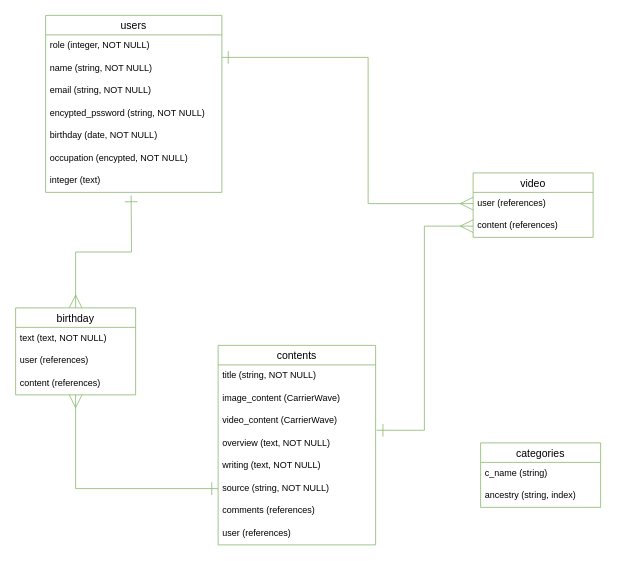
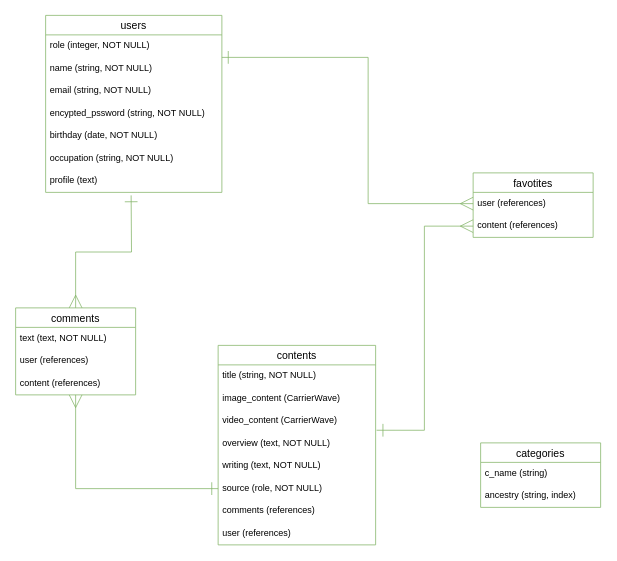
  <mxCell id="0" />
  <mxCell id="1" parent="0" />
  <mxCell id="2" value="users" style="swimlane;fontStyle=0;childLayout=stackLayout;horizontal=1;startSize=26;horizontalStack=0;resizeParent=1;resizeParentMax=0;resizeLast=0;collapsible=1;marginBottom=0;align=center;fontSize=14;strokeColor=#82b366;fillColor=none;" parent="1" vertex="1"><mxGeometry x="60" y="20" width="235" height="236" as="geometry" /></mxCell>
  <mxCell id="3" value="role (integer, NOT NULL)" style="text;strokeColor=none;fillColor=none;spacingLeft=4;spacingRight=4;overflow=hidden;rotatable=0;points=[[0,0.5],[1,0.5]];portConstraint=eastwest;fontSize=12;" parent="2" vertex="1"><mxGeometry y="26" width="235" height="30" as="geometry" /></mxCell>
  <mxCell id="4" value="name (string, NOT NULL)" style="text;strokeColor=none;fillColor=none;spacingLeft=4;spacingRight=4;overflow=hidden;rotatable=0;points=[[0,0.5],[1,0.5]];portConstraint=eastwest;fontSize=12;" parent="2" vertex="1"><mxGeometry y="56" width="235" height="30" as="geometry" /></mxCell>
  <mxCell id="5" style="edgeStyle=orthogonalEdgeStyle;rounded=0;orthogonalLoop=1;jettySize=auto;html=1;startArrow=ERone;startFill=0;startSize=15;endArrow=ERmany;endFill=0;endSize=15;entryX=0;entryY=0.5;entryDx=0;entryDy=0;fillColor=#d5e8d4;strokeColor=#82b366;" parent="2" target="27" edge="1"><mxGeometry relative="1" as="geometry"><mxPoint x="395.16" y="56.35" as="targetPoint" /><mxPoint x="235" y="56" as="sourcePoint" /><Array as="points"><mxPoint x="430" y="56" /><mxPoint x="430" y="251" /></Array></mxGeometry></mxCell>
  <mxCell id="6" value="email (string, NOT NULL)" style="text;strokeColor=none;fillColor=none;spacingLeft=4;spacingRight=4;overflow=hidden;rotatable=0;points=[[0,0.5],[1,0.5]];portConstraint=eastwest;fontSize=12;" parent="2" vertex="1"><mxGeometry y="86" width="235" height="30" as="geometry" /></mxCell>
  <mxCell id="7" value="encypted_pssword (string, NOT NULL)" style="text;strokeColor=none;fillColor=none;spacingLeft=4;spacingRight=4;overflow=hidden;rotatable=0;points=[[0,0.5],[1,0.5]];portConstraint=eastwest;fontSize=12;" parent="2" vertex="1"><mxGeometry y="116" width="235" height="30" as="geometry" /></mxCell>
  <mxCell id="8" value="birthday (date, NOT NULL)" style="text;strokeColor=none;fillColor=none;spacingLeft=4;spacingRight=4;overflow=hidden;rotatable=0;points=[[0,0.5],[1,0.5]];portConstraint=eastwest;fontSize=12;" parent="2" vertex="1"><mxGeometry y="146" width="235" height="30" as="geometry" /></mxCell>
- <mxCell id="9" value="occupation (encypted, NOT NULL)" style="text;strokeColor=none;fillColor=none;spacingLeft=4;spacingRight=4;overflow=hidden;rotatable=0;points=[[0,0.5],[1,0.5]];portConstraint=eastwest;fontSize=12;" parent="2" vertex="1"><mxGeometry y="176" width="235" height="30" as="geometry" /></mxCell>
- <mxCell id="10" value="integer (text)" style="text;strokeColor=none;fillColor=none;spacingLeft=4;spacingRight=4;overflow=hidden;rotatable=0;points=[[0,0.5],[1,0.5]];portConstraint=eastwest;fontSize=12;" parent="2" vertex="1"><mxGeometry y="206" width="235" height="30" as="geometry" /></mxCell>
+ <mxCell id="9" value="occupation (string, NOT NULL)" style="text;strokeColor=none;fillColor=none;spacingLeft=4;spacingRight=4;overflow=hidden;rotatable=0;points=[[0,0.5],[1,0.5]];portConstraint=eastwest;fontSize=12;" parent="2" vertex="1"><mxGeometry y="176" width="235" height="30" as="geometry" /></mxCell>
+ <mxCell id="10" value="profile (text)" style="text;strokeColor=none;fillColor=none;spacingLeft=4;spacingRight=4;overflow=hidden;rotatable=0;points=[[0,0.5],[1,0.5]];portConstraint=eastwest;fontSize=12;" parent="2" vertex="1"><mxGeometry y="206" width="235" height="30" as="geometry" /></mxCell>
  <mxCell id="11" value="contents" style="swimlane;fontStyle=0;childLayout=stackLayout;horizontal=1;startSize=26;horizontalStack=0;resizeParent=1;resizeParentMax=0;resizeLast=0;collapsible=1;marginBottom=0;align=center;fontSize=14;strokeColor=#82b366;fillColor=none;" parent="1" vertex="1"><mxGeometry x="290" y="460" width="210" height="266" as="geometry" /></mxCell>
  <mxCell id="12" value="title (string, NOT NULL)" style="text;strokeColor=none;fillColor=none;spacingLeft=4;spacingRight=4;overflow=hidden;rotatable=0;points=[[0,0.5],[1,0.5]];portConstraint=eastwest;fontSize=12;" parent="11" vertex="1"><mxGeometry y="26" width="210" height="30" as="geometry" /></mxCell>
  <mxCell id="13" value="image_content (CarrierWave)" style="text;strokeColor=none;fillColor=none;spacingLeft=4;spacingRight=4;overflow=hidden;rotatable=0;points=[[0,0.5],[1,0.5]];portConstraint=eastwest;fontSize=12;" parent="11" vertex="1"><mxGeometry y="56" width="210" height="30" as="geometry" /></mxCell>
  <mxCell id="14" value="video_content (CarrierWave)" style="text;strokeColor=none;fillColor=none;spacingLeft=4;spacingRight=4;overflow=hidden;rotatable=0;points=[[0,0.5],[1,0.5]];portConstraint=eastwest;fontSize=12;" parent="11" vertex="1"><mxGeometry y="86" width="210" height="30" as="geometry" /></mxCell>
  <mxCell id="15" value="overview (text, NOT NULL)" style="text;strokeColor=none;fillColor=none;spacingLeft=4;spacingRight=4;overflow=hidden;rotatable=0;points=[[0,0.5],[1,0.5]];portConstraint=eastwest;fontSize=12;" parent="11" vertex="1"><mxGeometry y="116" width="210" height="30" as="geometry" /></mxCell>
  <mxCell id="16" value="writing (text, NOT NULL)" style="text;strokeColor=none;fillColor=none;spacingLeft=4;spacingRight=4;overflow=hidden;rotatable=0;points=[[0,0.5],[1,0.5]];portConstraint=eastwest;fontSize=12;" parent="11" vertex="1"><mxGeometry y="146" width="210" height="30" as="geometry" /></mxCell>
- <mxCell id="17" value="source (string, NOT NULL)" style="text;strokeColor=none;fillColor=none;spacingLeft=4;spacingRight=4;overflow=hidden;rotatable=0;points=[[0,0.5],[1,0.5]];portConstraint=eastwest;fontSize=12;" parent="11" vertex="1"><mxGeometry y="176" width="210" height="30" as="geometry" /></mxCell>
+ <mxCell id="17" value="source (role, NOT NULL)" style="text;strokeColor=none;fillColor=none;spacingLeft=4;spacingRight=4;overflow=hidden;rotatable=0;points=[[0,0.5],[1,0.5]];portConstraint=eastwest;fontSize=12;" parent="11" vertex="1"><mxGeometry y="176" width="210" height="30" as="geometry" /></mxCell>
  <mxCell id="18" value="comments (references)" style="text;spacingLeft=4;spacingRight=4;overflow=hidden;rotatable=0;points=[[0,0.5],[1,0.5]];portConstraint=eastwest;fontSize=12;" parent="11" vertex="1"><mxGeometry y="206" width="210" height="30" as="geometry" /></mxCell>
  <mxCell id="19" value="user (references)" style="text;strokeColor=none;fillColor=none;spacingLeft=4;spacingRight=4;overflow=hidden;rotatable=0;points=[[0,0.5],[1,0.5]];portConstraint=eastwest;fontSize=12;" parent="11" vertex="1"><mxGeometry y="236" width="210" height="30" as="geometry" /></mxCell>
  <mxCell id="20" style="edgeStyle=orthogonalEdgeStyle;rounded=0;orthogonalLoop=1;jettySize=auto;html=1;startArrow=ERmany;startFill=0;startSize=15;endArrow=ERone;endFill=0;endSize=15;fillColor=#d5e8d4;strokeColor=#82b366;" parent="1" source="22" edge="1"><mxGeometry relative="1" as="geometry"><mxPoint x="174" y="260" as="targetPoint" /></mxGeometry></mxCell>
  <mxCell id="21" style="edgeStyle=orthogonalEdgeStyle;rounded=0;orthogonalLoop=1;jettySize=auto;html=1;startArrow=ERmany;startFill=0;startSize=15;endArrow=ERone;endFill=0;endSize=15;fillColor=#d5e8d4;strokeColor=#82b366;" parent="1" source="22" edge="1"><mxGeometry relative="1" as="geometry"><mxPoint x="290" y="651" as="targetPoint" /><Array as="points"><mxPoint x="100" y="651" /></Array></mxGeometry></mxCell>
- <mxCell id="22" value="birthday" style="swimlane;fontStyle=0;childLayout=stackLayout;horizontal=1;startSize=26;horizontalStack=0;resizeParent=1;resizeParentMax=0;resizeLast=0;collapsible=1;marginBottom=0;align=center;fontSize=14;strokeColor=#82b366;fillColor=none;" parent="1" vertex="1"><mxGeometry x="20" y="410" width="160" height="116" as="geometry" /></mxCell>
+ <mxCell id="22" value="comments" style="swimlane;fontStyle=0;childLayout=stackLayout;horizontal=1;startSize=26;horizontalStack=0;resizeParent=1;resizeParentMax=0;resizeLast=0;collapsible=1;marginBottom=0;align=center;fontSize=14;strokeColor=#82b366;fillColor=none;" parent="1" vertex="1"><mxGeometry x="20" y="410" width="160" height="116" as="geometry" /></mxCell>
  <mxCell id="23" value="text (text, NOT NULL)" style="text;strokeColor=none;fillColor=none;spacingLeft=4;spacingRight=4;overflow=hidden;rotatable=0;points=[[0,0.5],[1,0.5]];portConstraint=eastwest;fontSize=12;" parent="22" vertex="1"><mxGeometry y="26" width="160" height="30" as="geometry" /></mxCell>
  <mxCell id="24" value="user (references)" style="text;strokeColor=none;fillColor=none;spacingLeft=4;spacingRight=4;overflow=hidden;rotatable=0;points=[[0,0.5],[1,0.5]];portConstraint=eastwest;fontSize=12;" parent="22" vertex="1"><mxGeometry y="56" width="160" height="30" as="geometry" /></mxCell>
  <mxCell id="25" value="content (references)" style="text;strokeColor=none;fillColor=none;spacingLeft=4;spacingRight=4;overflow=hidden;rotatable=0;points=[[0,0.5],[1,0.5]];portConstraint=eastwest;fontSize=12;" parent="22" vertex="1"><mxGeometry y="86" width="160" height="30" as="geometry" /></mxCell>
- <mxCell id="26" value="video" style="swimlane;fontStyle=0;childLayout=stackLayout;horizontal=1;startSize=26;horizontalStack=0;resizeParent=1;resizeParentMax=0;resizeLast=0;collapsible=1;marginBottom=0;align=center;fontSize=14;strokeColor=#82b366;fillColor=none;" parent="1" vertex="1"><mxGeometry x="630" y="230" width="160" height="86" as="geometry" /></mxCell>
+ <mxCell id="26" value="favotites" style="swimlane;fontStyle=0;childLayout=stackLayout;horizontal=1;startSize=26;horizontalStack=0;resizeParent=1;resizeParentMax=0;resizeLast=0;collapsible=1;marginBottom=0;align=center;fontSize=14;strokeColor=#82b366;fillColor=none;" parent="1" vertex="1"><mxGeometry x="630" y="230" width="160" height="86" as="geometry" /></mxCell>
  <mxCell id="27" value="user (references)" style="text;strokeColor=none;fillColor=none;spacingLeft=4;spacingRight=4;overflow=hidden;rotatable=0;points=[[0,0.5],[1,0.5]];portConstraint=eastwest;fontSize=12;" parent="26" vertex="1"><mxGeometry y="26" width="160" height="30" as="geometry" /></mxCell>
  <mxCell id="28" value="content (references)" style="text;strokeColor=none;fillColor=none;spacingLeft=4;spacingRight=4;overflow=hidden;rotatable=0;points=[[0,0.5],[1,0.5]];portConstraint=eastwest;fontSize=12;" parent="26" vertex="1"><mxGeometry y="56" width="160" height="30" as="geometry" /></mxCell>
  <mxCell id="29" value="categories" style="swimlane;fontStyle=0;childLayout=stackLayout;horizontal=1;startSize=26;horizontalStack=0;resizeParent=1;resizeParentMax=0;resizeLast=0;collapsible=1;marginBottom=0;align=center;fontSize=14;strokeColor=#82b366;fillColor=none;" parent="1" vertex="1"><mxGeometry x="640" y="590" width="160" height="86" as="geometry" /></mxCell>
  <mxCell id="30" value="c_name (string)" style="text;strokeColor=none;fillColor=none;spacingLeft=4;spacingRight=4;overflow=hidden;rotatable=0;points=[[0,0.5],[1,0.5]];portConstraint=eastwest;fontSize=12;" parent="29" vertex="1"><mxGeometry y="26" width="160" height="30" as="geometry" /></mxCell>
  <mxCell id="31" value="ancestry (string, index)" style="text;strokeColor=none;fillColor=none;spacingLeft=4;spacingRight=4;overflow=hidden;rotatable=0;points=[[0,0.5],[1,0.5]];portConstraint=eastwest;fontSize=12;" parent="29" vertex="1"><mxGeometry y="56" width="160" height="30" as="geometry" /></mxCell>
  <mxCell id="32" style="edgeStyle=orthogonalEdgeStyle;rounded=0;orthogonalLoop=1;jettySize=auto;html=1;entryX=1.006;entryY=0.905;entryDx=0;entryDy=0;entryPerimeter=0;startArrow=ERmany;startFill=0;startSize=15;endArrow=ERone;endFill=0;endSize=15;fillColor=#d5e8d4;strokeColor=#82b366;" parent="1" source="28" target="14" edge="1"><mxGeometry relative="1" as="geometry" /></mxCell>
